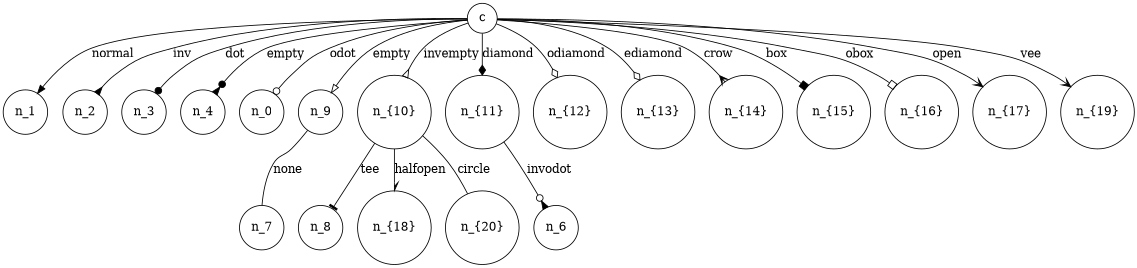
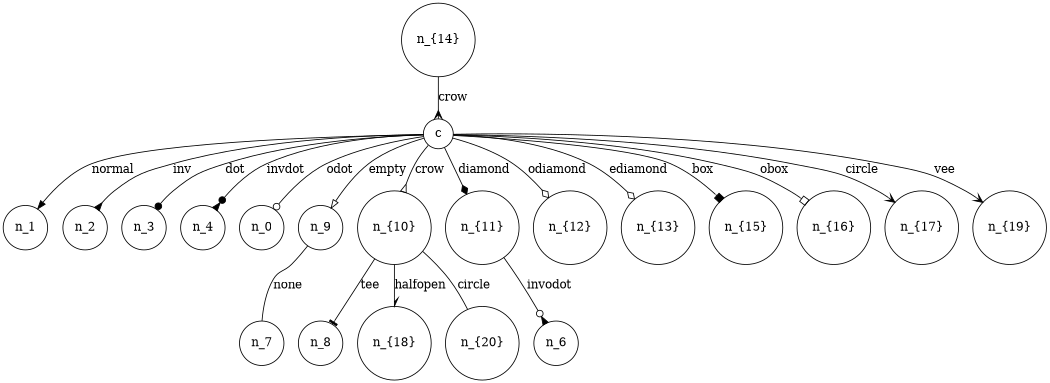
  digraph {
    d2ttikzedgelabels=true
    mindist=0.5
    node [shape=circle style="circle, fill=green!20" texmode=math]
    edge [lblstyle="above,sloped"]
    c [style="fill=red!80"]
    n_1
    n_2
    n_3
    n_4
    n6 [label=n_0]
    n_9
    "n_{10}"
    "n_{11}"
    "n_{12}"
    "n_{13}"
    "n_{14}"
    "n_{15}"
    "n_{16}"
    "n_{17}"
    "n_{19}"
    n_7
    n_8
    "n_{18}"
    "n_{20}"
    n_6
    c -> n_1 [arrowhead=normal label=normal]
    c -> n_2 [arrowhead=inv label=inv]
    c -> n_3 [arrowhead=dot label=dot]
-   c -> n_4 [arrowhead=invdot label=empty]
+   c -> n_4 [arrowhead=invdot label=invdot]
    c -> n6 [arrowhead=odot label=odot]
    c -> n_9 [arrowhead=empty label=empty]
-   c -> "n_{10}" [arrowhead=invempty label=invempty]
+   c -> "n_{10}" [arrowhead=invempty label=crow]
    c -> "n_{11}" [arrowhead=diamond label=diamond]
    c -> "n_{12}" [arrowhead=odiamond label=odiamond]
    c -> "n_{13}" [arrowhead=ediamond label=ediamond]
-   c -> "n_{14}" [arrowhead=crow label=crow]
+   "n_{14}" -> c [arrowhead=crow label=crow]
    c -> "n_{15}" [arrowhead=box label=box]
    c -> "n_{16}" [arrowhead=obox label=obox]
-   c -> "n_{17}" [arrowhead=open label=open]
+   c -> "n_{17}" [arrowhead=open label=circle]
    c -> "n_{19}" [arrowhead=vee label=vee]
    n_9 -> n_7 [arrowhead=none label=none]
    "n_{10}" -> n_8 [arrowhead=tee label=tee]
    "n_{10}" -> "n_{18}" [arrowhead=halfopen label=halfopen]
    "n_{10}" -> "n_{20}" [arrowhead=circle label=circle]
    "n_{11}" -> n_6 [arrowhead=invodot label=invodot]
  }
